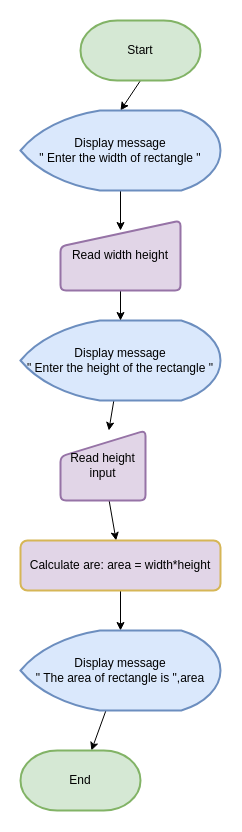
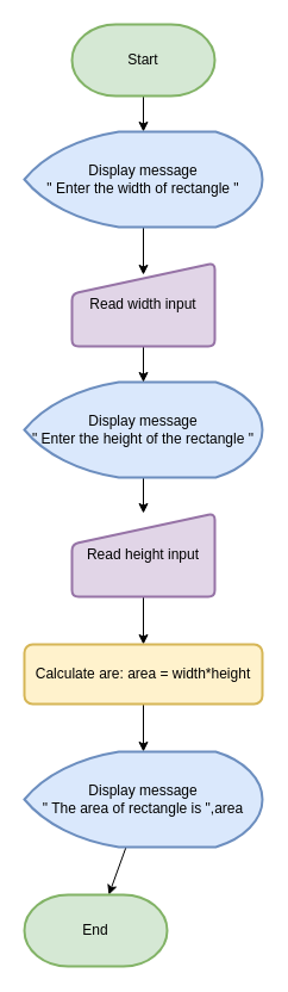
  <mxCell id="0" />
  <mxCell id="1" parent="0" />
  <mxCell id="2" style="edgeStyle=none;html=1;exitX=0.5;exitY=1;exitDx=0;exitDy=0;exitPerimeter=0;entryX=0.5;entryY=0;entryDx=0;entryDy=0;entryPerimeter=0;fontColor=#000000;" edge="1" parent="1" source="3" target="5"><mxGeometry relative="1" as="geometry" /></mxCell>
- <mxCell id="3" value="Start" style="strokeWidth=2;html=1;shape=mxgraph.flowchart.terminator;whiteSpace=wrap;fillStyle=auto;fillColor=#d5e8d4;strokeColor=#82b366;shadow=0;fontColor=#000000;" vertex="1" parent="1"><mxGeometry x="80" y="20" width="120" height="60" as="geometry" /></mxCell>
+ <mxCell id="3" value="Start" style="strokeWidth=2;html=1;shape=mxgraph.flowchart.terminator;whiteSpace=wrap;fillStyle=auto;fillColor=#d5e8d4;strokeColor=#82b366;shadow=0;fontColor=#000000;" vertex="1" parent="1"><mxGeometry x="60" y="20" width="120" height="60" as="geometry" /></mxCell>
  <mxCell id="4" style="edgeStyle=none;html=1;exitX=0.5;exitY=1;exitDx=0;exitDy=0;exitPerimeter=0;entryX=0.5;entryY=0;entryDx=0;entryDy=0;fontColor=#000000;" edge="1" parent="1" source="5"><mxGeometry relative="1" as="geometry"><mxPoint x="120" y="230" as="targetPoint" /></mxGeometry></mxCell>
  <mxCell id="5" value="Display message&lt;br&gt;&quot; Enter the width of rectangle &quot;" style="strokeWidth=2;html=1;shape=mxgraph.flowchart.display;whiteSpace=wrap;fillColor=#dae8fc;strokeColor=#6c8ebf;fontColor=#000000;" vertex="1" parent="1"><mxGeometry x="20" y="110" width="200" height="80" as="geometry" /></mxCell>
  <mxCell id="6" value="" style="edgeStyle=none;html=1;fontColor=#000000;" edge="1" parent="1" source="7" target="11"><mxGeometry relative="1" as="geometry" /></mxCell>
  <mxCell id="7" value="Display message&lt;br&gt;&quot; Enter the height of the rectangle &quot;" style="strokeWidth=2;html=1;shape=mxgraph.flowchart.display;whiteSpace=wrap;fillColor=#dae8fc;strokeColor=#6c8ebf;fontColor=#000000;" vertex="1" parent="1"><mxGeometry x="20" y="320" width="200" height="80" as="geometry" /></mxCell>
  <mxCell id="8" value="" style="edgeStyle=none;html=1;fontColor=#000000;" edge="1" parent="1" source="9" target="7"><mxGeometry relative="1" as="geometry" /></mxCell>
- <mxCell id="9" value="Read width height" style="html=1;strokeWidth=2;shape=manualInput;whiteSpace=wrap;rounded=1;size=26;arcSize=11;fillColor=#e1d5e7;strokeColor=#9673a6;fontColor=#000000;" vertex="1" parent="1"><mxGeometry x="60" y="220" width="120" height="70" as="geometry" /></mxCell>
+ <mxCell id="9" value="Read width input" style="html=1;strokeWidth=2;shape=manualInput;whiteSpace=wrap;rounded=1;size=26;arcSize=11;fillColor=#e1d5e7;strokeColor=#9673a6;fontColor=#000000;" vertex="1" parent="1"><mxGeometry x="60" y="220" width="120" height="70" as="geometry" /></mxCell>
  <mxCell id="10" value="" style="edgeStyle=none;html=1;fontColor=#000000;" edge="1" parent="1" source="11" target="13"><mxGeometry relative="1" as="geometry" /></mxCell>
- <mxCell id="11" value="Read height input" style="html=1;strokeWidth=2;shape=manualInput;whiteSpace=wrap;rounded=1;size=26;arcSize=11;fillColor=#e1d5e7;strokeColor=#9673a6;fontColor=#000000;" vertex="1" parent="1"><mxGeometry x="60" y="430" width="85" height="70" as="geometry" /></mxCell>
+ <mxCell id="11" value="Read height input" style="html=1;strokeWidth=2;shape=manualInput;whiteSpace=wrap;rounded=1;size=26;arcSize=11;fillColor=#e1d5e7;strokeColor=#9673a6;fontColor=#000000;" vertex="1" parent="1"><mxGeometry x="60" y="430" width="120" height="70" as="geometry" /></mxCell>
  <mxCell id="12" value="" style="edgeStyle=none;html=1;fontColor=#000000;" edge="1" parent="1" source="13" target="15"><mxGeometry relative="1" as="geometry" /></mxCell>
- <mxCell id="13" value="Calculate are: area = width*height" style="rounded=1;whiteSpace=wrap;html=1;absoluteArcSize=1;arcSize=14;strokeWidth=2;fillColor=#e1d5e7;strokeColor=#d6b656;fontColor=#000000;" vertex="1" parent="1"><mxGeometry x="20" y="540" width="200" height="50" as="geometry" /></mxCell>
+ <mxCell id="13" value="Calculate are: area = width*height" style="rounded=1;whiteSpace=wrap;html=1;absoluteArcSize=1;arcSize=14;strokeWidth=2;fillColor=#fff2cc;strokeColor=#d6b656;fontColor=#000000;" vertex="1" parent="1"><mxGeometry x="20" y="540" width="200" height="50" as="geometry" /></mxCell>
  <mxCell id="14" value="" style="edgeStyle=none;html=1;fontColor=#000000;" edge="1" parent="1" source="15" target="16"><mxGeometry relative="1" as="geometry" /></mxCell>
  <mxCell id="15" value="Display message&lt;br&gt;&quot; The area of rectangle is &quot;,area" style="strokeWidth=2;html=1;shape=mxgraph.flowchart.display;whiteSpace=wrap;fillColor=#dae8fc;strokeColor=#6c8ebf;fontColor=#000000;" vertex="1" parent="1"><mxGeometry x="20" y="630" width="200" height="80" as="geometry" /></mxCell>
  <mxCell id="16" value="End" style="strokeWidth=2;html=1;shape=mxgraph.flowchart.terminator;whiteSpace=wrap;fillColor=#d5e8d4;strokeColor=#82b366;fontColor=#000000;" vertex="1" parent="1"><mxGeometry x="20" y="750" width="120" height="60" as="geometry" /></mxCell>
